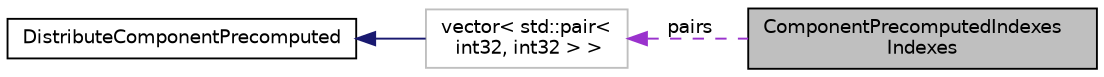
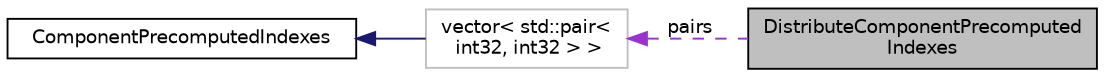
  digraph {
    rankdir=LR
    node [color=black fillcolor=white fontname=Helvetica fontsize=10 shape=record style=filled]
    edge [dir=back fontname=Helvetica fontsize=10 labelfontname=Helvetica labelfontsize=10]
-   n1 [fillcolor=grey75 fontcolor=black height=0.2 label="ComponentPrecomputedIndexes\lIndexes" width=0.4]
-   n2 [height=0.2 label=DistributeComponentPrecomputed width=0.4]
+   n1 [fillcolor=grey75 fontcolor=black height=0.2 label="DistributeComponentPrecomputed\lIndexes" width=0.4]
+   n2 [height=0.2 label=ComponentPrecomputedIndexes width=0.4]
    n3 [color=grey75 height=0.2 label="vector\< std::pair\<\l int32, int32 \> \>" width=0.4]
    n2 -> n3 [color=midnightblue style=solid]
    n3 -> n1 [color=darkorchid3 label=" pairs" style=dashed]
  }
